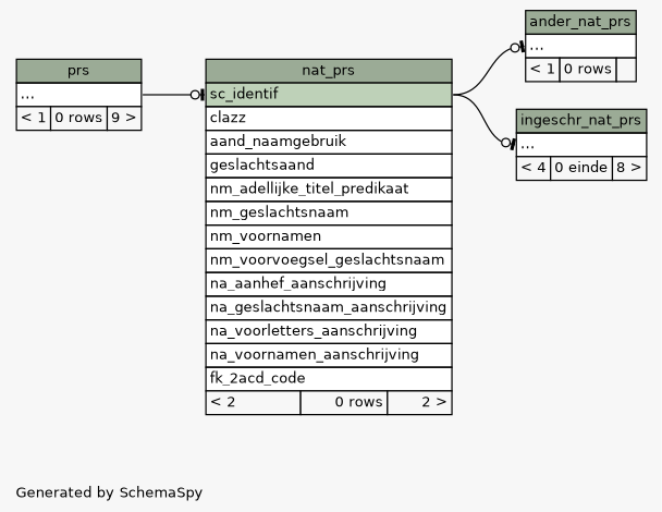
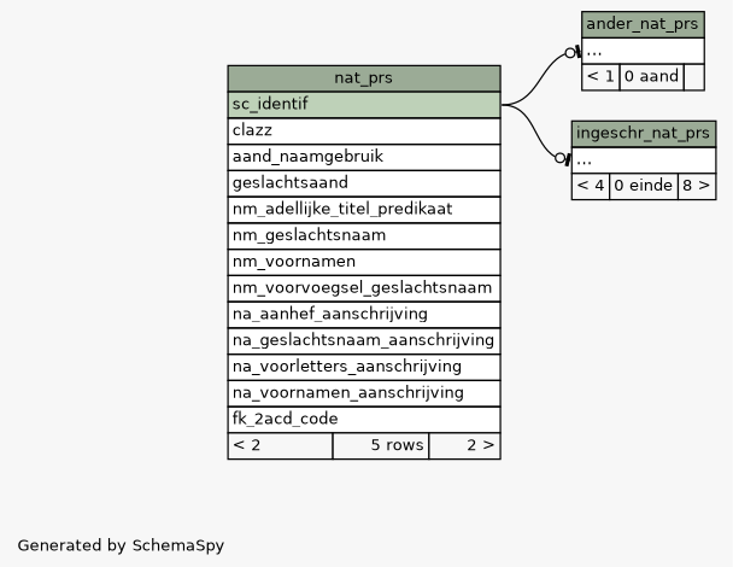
  digraph {
    bgcolor="#f7f7f7"
    fontname=Helvetica
    fontsize=11
    label="\nGenerated by SchemaSpy"
    labeljust=l
    nodesep=0.18
    rankdir=RL
    ranksep=0.46
    node [fontname=Helvetica fontsize=11 shape=plaintext]
    edge [arrowhead=none arrowsize=0.8 arrowtail=teeodot dir=back headport="sc_identif:e" tailport="elipses:w"]
-   n1 [label=<     <TABLE BORDER="0" CELLBORDER="1" CELLSPACING="0" BGCOLOR="#ffffff">       <TR><TD COLSPAN="3" BGCOLOR="#9bab96" ALIGN="CENTER">ander_nat_prs</TD></TR>       <TR><TD PORT="elipses" COLSPAN="3" ALIGN="LEFT">...</TD></TR>       <TR><TD ALIGN="LEFT" BGCOLOR="#f7f7f7">&lt; 1</TD><TD ALIGN="RIGHT" BGCOLOR="#f7f7f7">0 rows</TD><TD ALIGN="RIGHT" BGCOLOR="#f7f7f7">  </TD></TR>     </TABLE>>]
-   n2 [label=<     <TABLE BORDER="0" CELLBORDER="1" CELLSPACING="0" BGCOLOR="#ffffff">       <TR><TD COLSPAN="3" BGCOLOR="#9bab96" ALIGN="CENTER">nat_prs</TD></TR>       <TR><TD PORT="sc_identif" COLSPAN="3" BGCOLOR="#bed1b8" ALIGN="LEFT">sc_identif</TD></TR>       <TR><TD PORT="clazz" COLSPAN="3" ALIGN="LEFT">clazz</TD></TR>       <TR><TD PORT="aand_naamgebruik" COLSPAN="3" ALIGN="LEFT">aand_naamgebruik</TD></TR>       <TR><TD PORT="geslachtsaand" COLSPAN="3" ALIGN="LEFT">geslachtsaand</TD></TR>       <TR><TD PORT="nm_adellijke_titel_predikaat" COLSPAN="3" ALIGN="LEFT">nm_adellijke_titel_predikaat</TD></TR>       <TR><TD PORT="nm_geslachtsnaam" COLSPAN="3" ALIGN="LEFT">nm_geslachtsnaam</TD></TR>       <TR><TD PORT="nm_voornamen" COLSPAN="3" ALIGN="LEFT">nm_voornamen</TD></TR>       <TR><TD PORT="nm_voorvoegsel_geslachtsnaam" COLSPAN="3" ALIGN="LEFT">nm_voorvoegsel_geslachtsnaam</TD></TR>       <TR><TD PORT="na_aanhef_aanschrijving" COLSPAN="3" ALIGN="LEFT">na_aanhef_aanschrijving</TD></TR>       <TR><TD PORT="na_geslachtsnaam_aanschrijving" COLSPAN="3" ALIGN="LEFT">na_geslachtsnaam_aanschrijving</TD></TR>       <TR><TD PORT="na_voorletters_aanschrijving" COLSPAN="3" ALIGN="LEFT">na_voorletters_aanschrijving</TD></TR>       <TR><TD PORT="na_voornamen_aanschrijving" COLSPAN="3" ALIGN="LEFT">na_voornamen_aanschrijving</TD></TR>       <TR><TD PORT="fk_2acd_code" COLSPAN="3" ALIGN="LEFT">fk_2acd_code</TD></TR>       <TR><TD ALIGN="LEFT" BGCOLOR="#f7f7f7">&lt; 2</TD><TD ALIGN="RIGHT" BGCOLOR="#f7f7f7">0 rows</TD><TD ALIGN="RIGHT" BGCOLOR="#f7f7f7">2 &gt;</TD></TR>     </TABLE>>]
-   n3 [label=<     <TABLE BORDER="0" CELLBORDER="1" CELLSPACING="0" BGCOLOR="#ffffff">       <TR><TD COLSPAN="3" BGCOLOR="#9bab96" ALIGN="CENTER">prs</TD></TR>       <TR><TD PORT="elipses" COLSPAN="3" ALIGN="LEFT">...</TD></TR>       <TR><TD ALIGN="LEFT" BGCOLOR="#f7f7f7">&lt; 1</TD><TD ALIGN="RIGHT" BGCOLOR="#f7f7f7">0 rows</TD><TD ALIGN="RIGHT" BGCOLOR="#f7f7f7">9 &gt;</TD></TR>     </TABLE>>]
+   n1 [label=<     <TABLE BORDER="0" CELLBORDER="1" CELLSPACING="0" BGCOLOR="#ffffff">       <TR><TD COLSPAN="3" BGCOLOR="#9bab96" ALIGN="CENTER">ander_nat_prs</TD></TR>       <TR><TD PORT="elipses" COLSPAN="3" ALIGN="LEFT">...</TD></TR>       <TR><TD ALIGN="LEFT" BGCOLOR="#f7f7f7">&lt; 1</TD><TD ALIGN="RIGHT" BGCOLOR="#f7f7f7">0 aand</TD><TD ALIGN="RIGHT" BGCOLOR="#f7f7f7">  </TD></TR>     </TABLE>>]
+   n2 [label=<     <TABLE BORDER="0" CELLBORDER="1" CELLSPACING="0" BGCOLOR="#ffffff">       <TR><TD COLSPAN="3" BGCOLOR="#9bab96" ALIGN="CENTER">nat_prs</TD></TR>       <TR><TD PORT="sc_identif" COLSPAN="3" BGCOLOR="#bed1b8" ALIGN="LEFT">sc_identif</TD></TR>       <TR><TD PORT="clazz" COLSPAN="3" ALIGN="LEFT">clazz</TD></TR>       <TR><TD PORT="aand_naamgebruik" COLSPAN="3" ALIGN="LEFT">aand_naamgebruik</TD></TR>       <TR><TD PORT="geslachtsaand" COLSPAN="3" ALIGN="LEFT">geslachtsaand</TD></TR>       <TR><TD PORT="nm_adellijke_titel_predikaat" COLSPAN="3" ALIGN="LEFT">nm_adellijke_titel_predikaat</TD></TR>       <TR><TD PORT="nm_geslachtsnaam" COLSPAN="3" ALIGN="LEFT">nm_geslachtsnaam</TD></TR>       <TR><TD PORT="nm_voornamen" COLSPAN="3" ALIGN="LEFT">nm_voornamen</TD></TR>       <TR><TD PORT="nm_voorvoegsel_geslachtsnaam" COLSPAN="3" ALIGN="LEFT">nm_voorvoegsel_geslachtsnaam</TD></TR>       <TR><TD PORT="na_aanhef_aanschrijving" COLSPAN="3" ALIGN="LEFT">na_aanhef_aanschrijving</TD></TR>       <TR><TD PORT="na_geslachtsnaam_aanschrijving" COLSPAN="3" ALIGN="LEFT">na_geslachtsnaam_aanschrijving</TD></TR>       <TR><TD PORT="na_voorletters_aanschrijving" COLSPAN="3" ALIGN="LEFT">na_voorletters_aanschrijving</TD></TR>       <TR><TD PORT="na_voornamen_aanschrijving" COLSPAN="3" ALIGN="LEFT">na_voornamen_aanschrijving</TD></TR>       <TR><TD PORT="fk_2acd_code" COLSPAN="3" ALIGN="LEFT">fk_2acd_code</TD></TR>       <TR><TD ALIGN="LEFT" BGCOLOR="#f7f7f7">&lt; 2</TD><TD ALIGN="RIGHT" BGCOLOR="#f7f7f7">5 rows</TD><TD ALIGN="RIGHT" BGCOLOR="#f7f7f7">2 &gt;</TD></TR>     </TABLE>>]
    n4 [label=<     <TABLE BORDER="0" CELLBORDER="1" CELLSPACING="0" BGCOLOR="#ffffff">       <TR><TD COLSPAN="3" BGCOLOR="#9bab96" ALIGN="CENTER">ingeschr_nat_prs</TD></TR>       <TR><TD PORT="elipses" COLSPAN="3" ALIGN="LEFT">...</TD></TR>       <TR><TD ALIGN="LEFT" BGCOLOR="#f7f7f7">&lt; 4</TD><TD ALIGN="RIGHT" BGCOLOR="#f7f7f7">0 einde</TD><TD ALIGN="RIGHT" BGCOLOR="#f7f7f7">8 &gt;</TD></TR>     </TABLE>>]
    n1 -> n2
-   n2 -> n3 [headport="elipses:e" tailport="sc_identif:w"]
    n4 -> n2
  }
